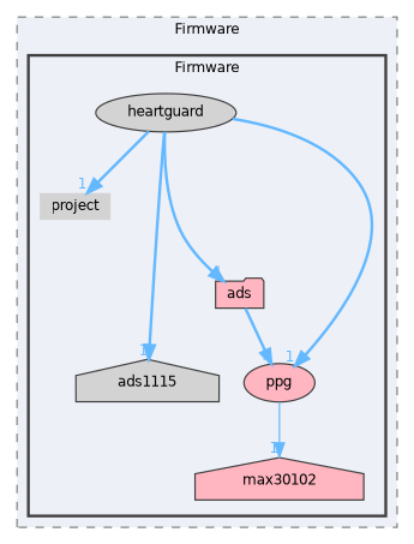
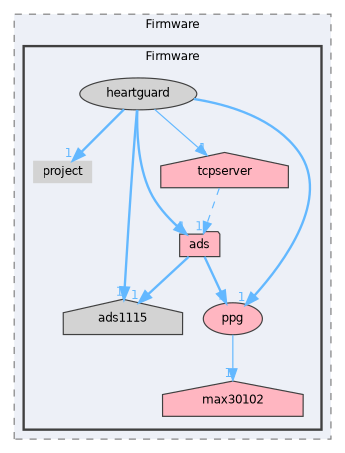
  digraph {
    compound=true
    node [fillcolor=lightpink fontname=Helvetica fontsize=10 shape=house style=filled color=grey25]
    edge [color=steelblue1 fontcolor=steelblue1 fontname=Helvetica fontsize=10 headlabel=1 labeldistance=1.5 labelfontname=Helvetica labelfontsize=10 style=bold]
    n1 [fillcolor=lightgrey height=0.2 label=project shape=plaintext width=0.4 color=""]
    n2 [fillcolor=lightgrey height=0.2 label=ads1115 width=0.4]
    n3 [height=0.2 label=ads shape=folder width=0.4]
    n4 [fillcolor=lightgrey height=0.2 label=heartguard shape=ellipse width=0.4]
    n5 [height=0.2 label=max30102 width=0.4]
    n6 [height=0.2 label=ppg shape=ellipse width=0.4]
+   n7 [height=0.2 label=tcpserver width=0.4]
    subgraph cluster_1 {
      bgcolor="#edf0f7"
      fontname=Helvetica
      fontsize=10
      label=Firmware
      pencolor=grey50
      style="filled,dashed"
      subgraph cluster_2 {
        bgcolor="#edf0f7"
        fontname=Helvetica
        fontsize=10
        label=Firmware
        pencolor=grey25
        style="filled,bold"
        n1
        n2
        n3
        n4
        n5
        n6
+       n7
      }
    }
+   n3 -> n2
    n3 -> n6
    n4 -> n1
    n4 -> n2
    n4 -> n3
    n4 -> n6
+   n4 -> n7 [style=solid]
    n6 -> n5 [style=solid]
+   n7 -> n3 [style=dashed]
  }
